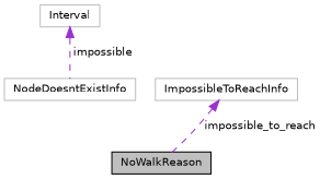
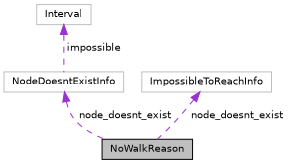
  digraph {
    node [color=grey75 fillcolor=white fontname=Helvetica fontsize=10 shape=record style=filled]
    edge [color=darkorchid3 dir=back fontname=Helvetica fontsize=10 labelfontname=Helvetica labelfontsize=10 style=dashed]
    n1 [color=black fillcolor=grey75 fontcolor=black height=0.2 label=NoWalkReason width=0.4]
    n2 [height=0.2 label=NodeDoesntExistInfo width=0.4]
    n3 [height=0.2 label=Interval width=0.4]
    n4 [height=0.2 label=ImpossibleToReachInfo width=0.4]
+   n2 -> n1 [label=" node_doesnt_exist"]
    n3 -> n2 [label=" impossible"]
-   n4 -> n1 [label=" impossible_to_reach"]
+   n4 -> n1 [label=" node_doesnt_exist"]
  }
